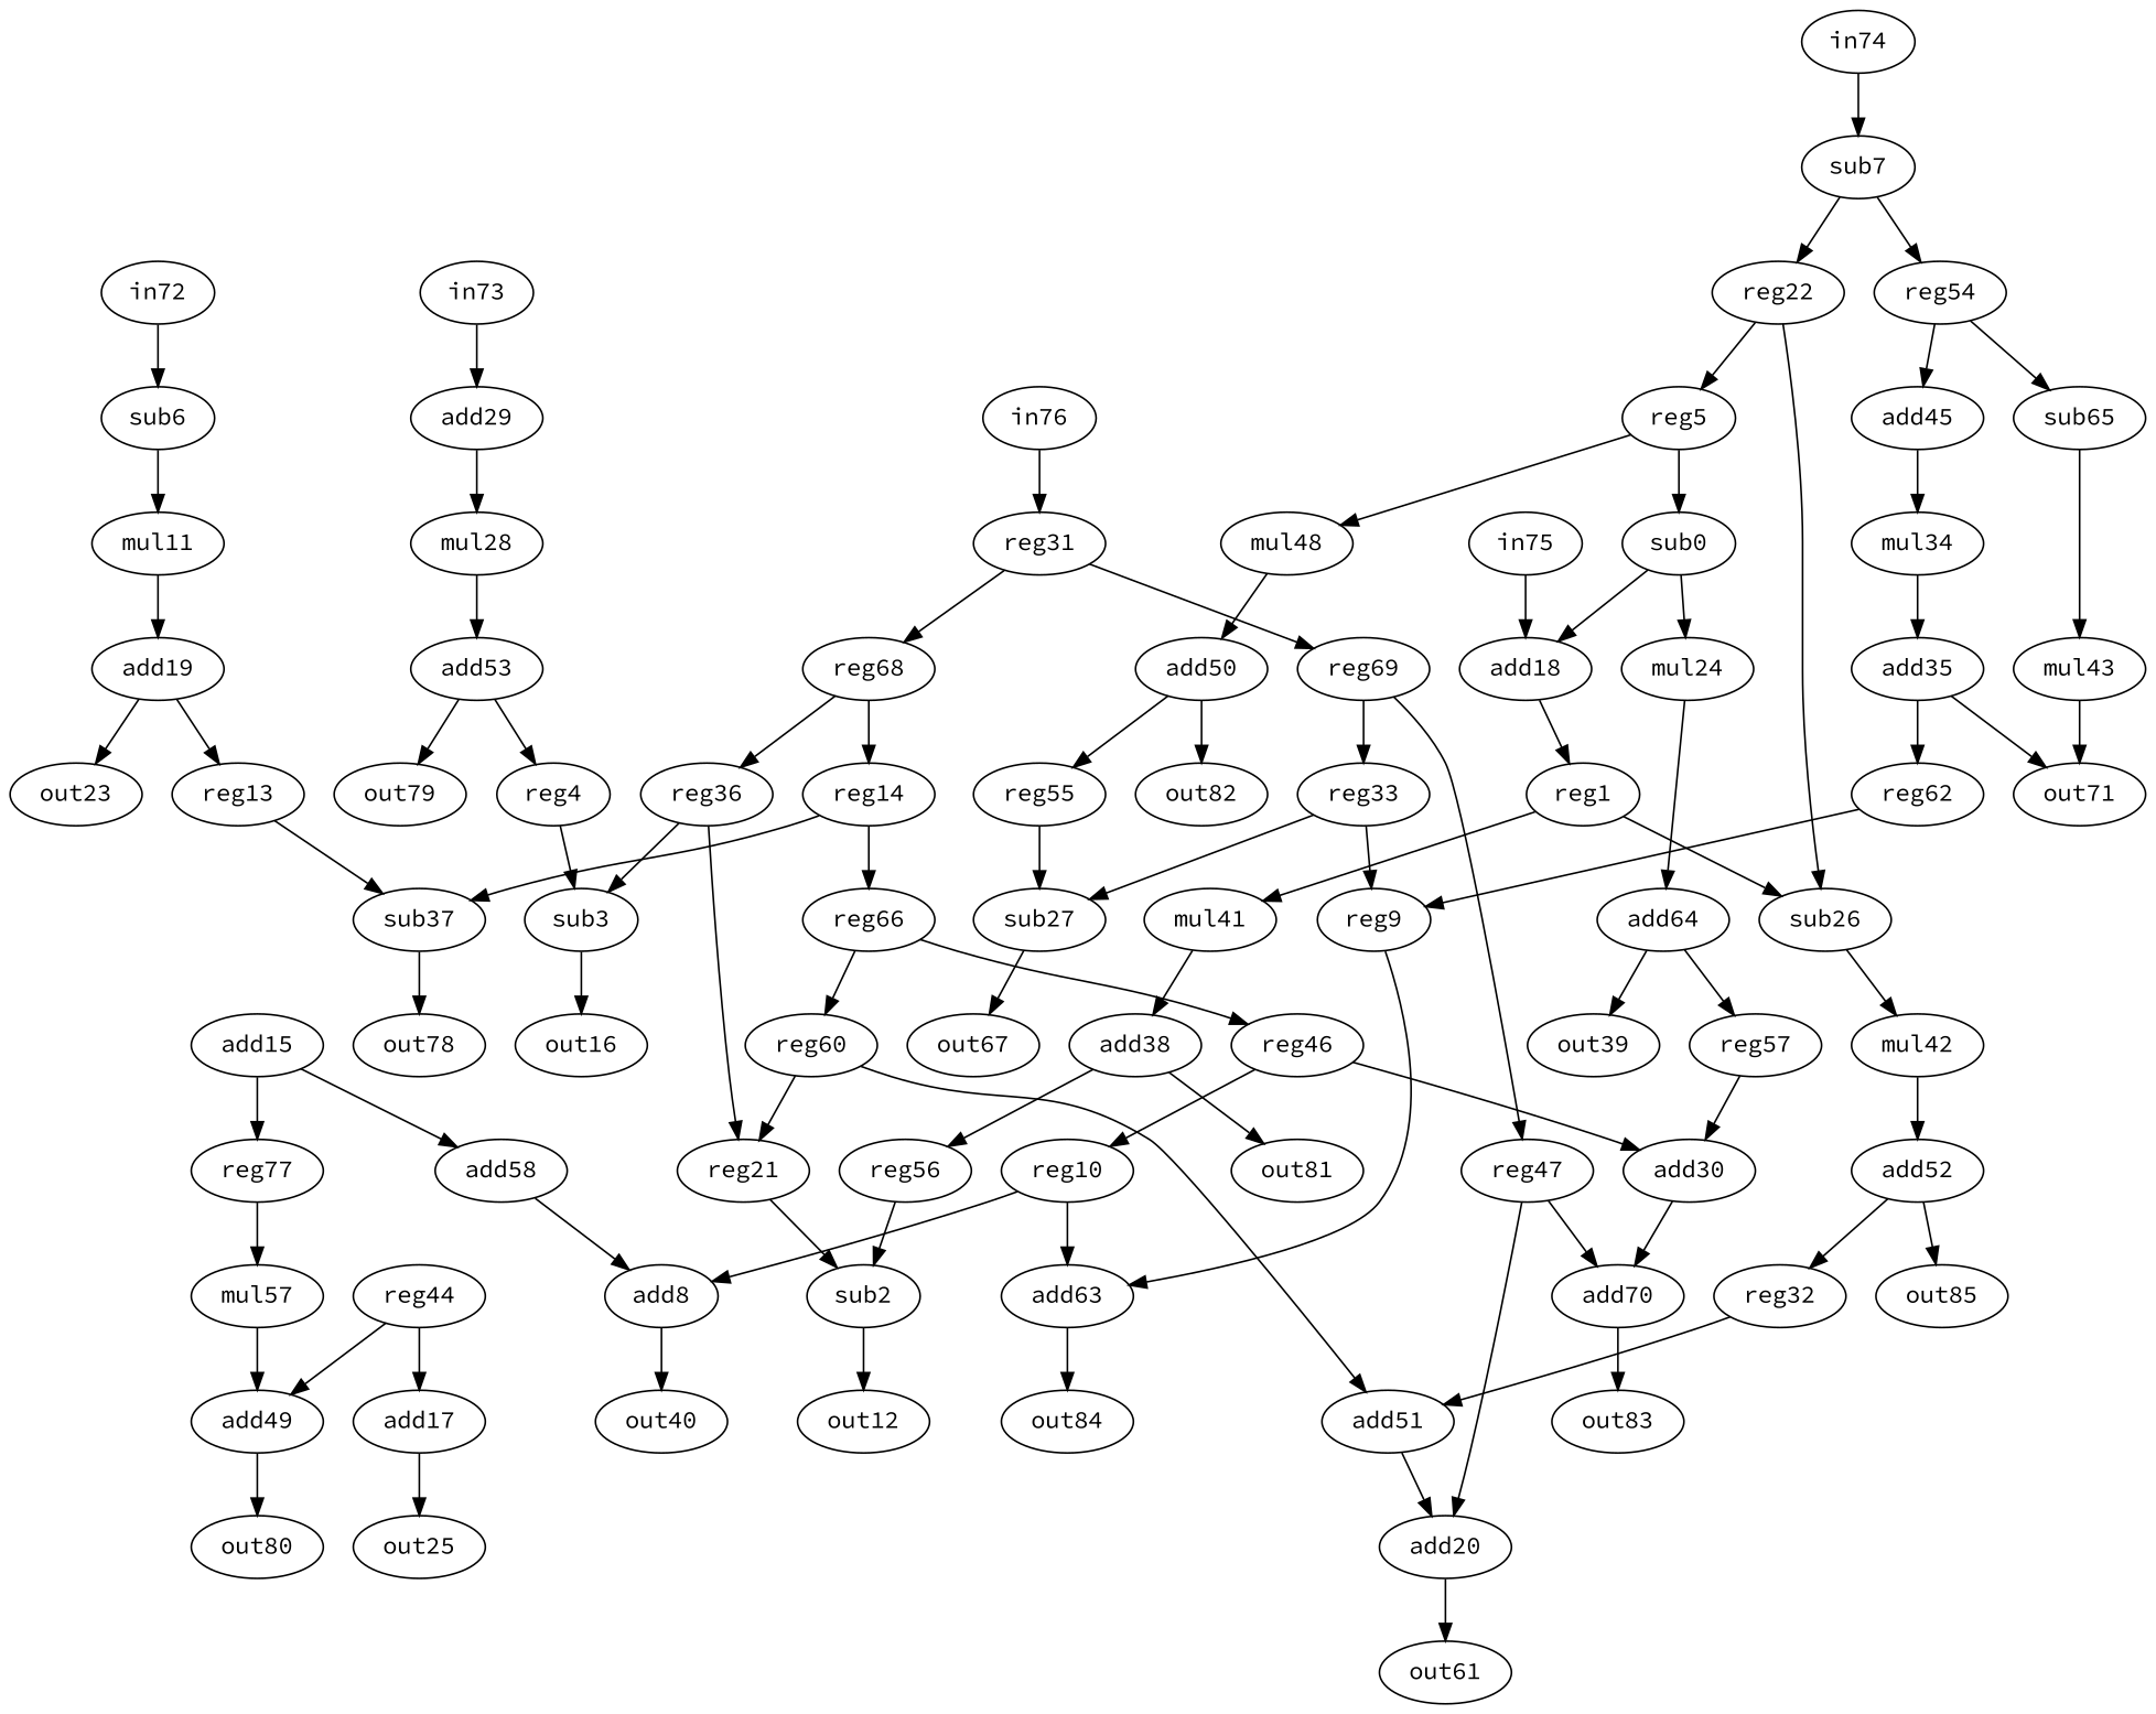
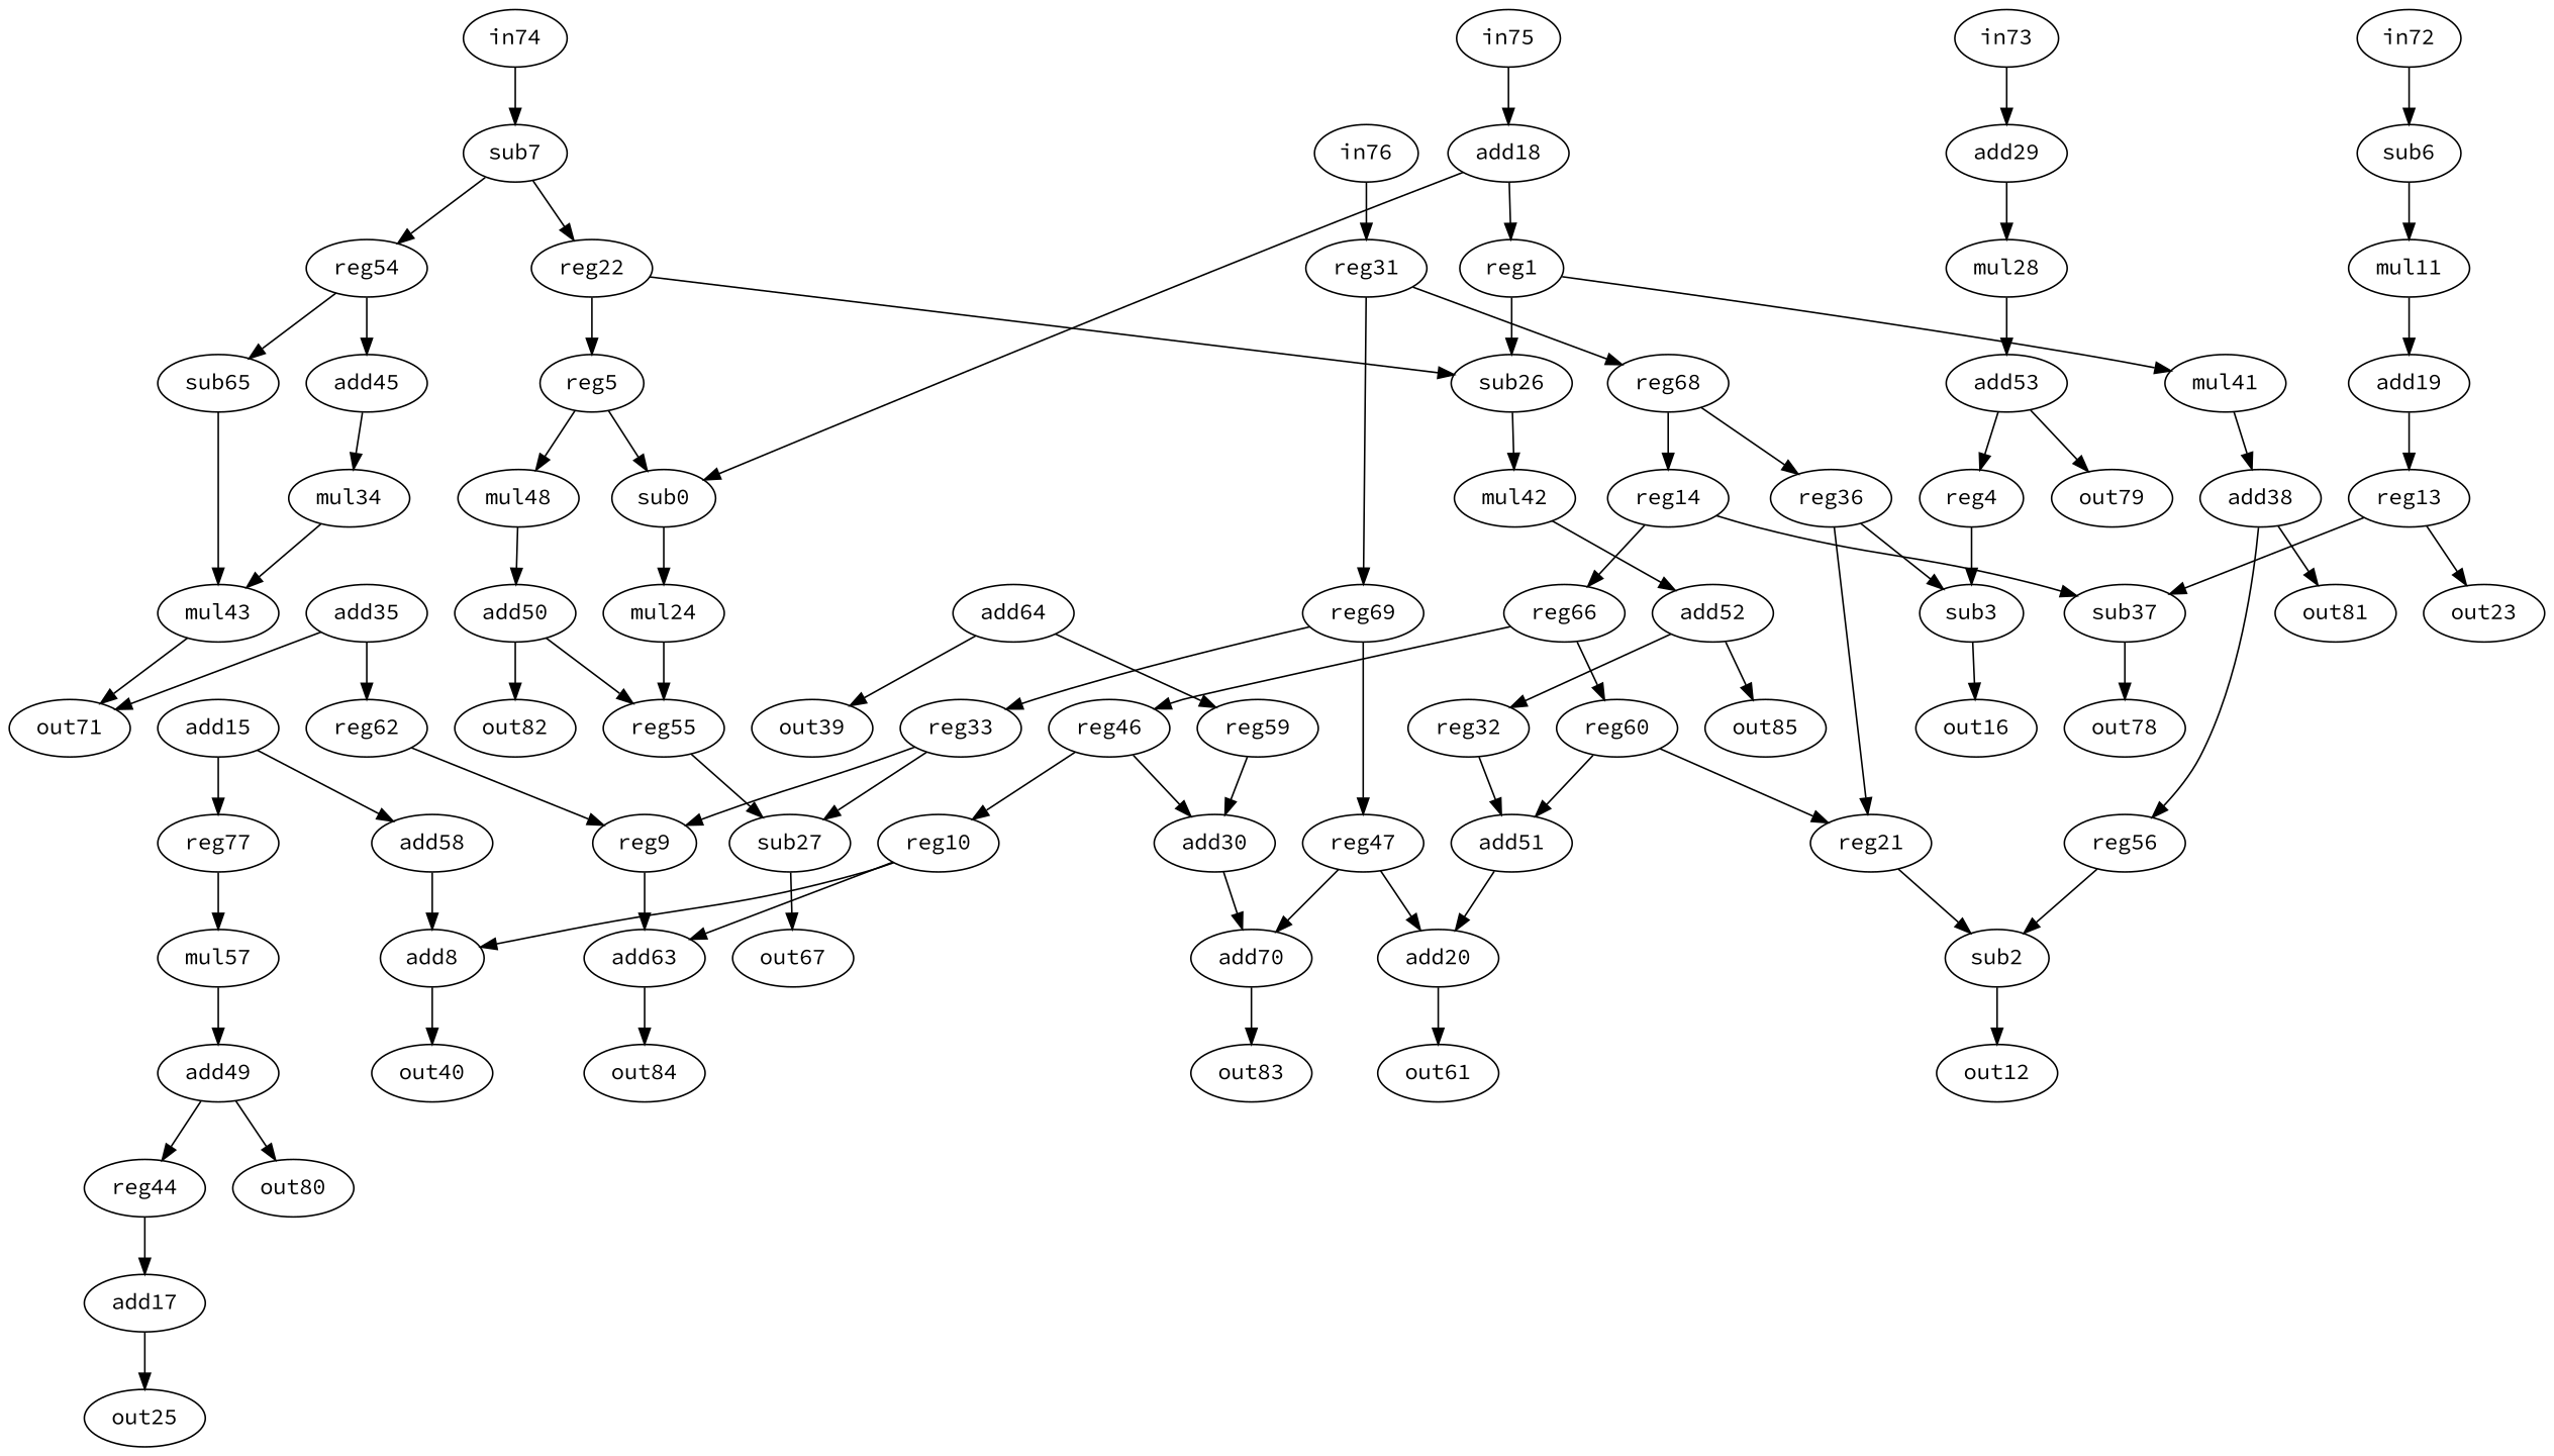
  digraph {
    fontname="Source Code Pro"
    node [fontname="Source Code Pro" op=reg]
    edge [fontname="Source Code Pro" port=0 w=0]
    n1 [label=sub0 op=add]
    n2 [label=mul24 op=muli value=2]
    n3 [label=add64 op=addi value=2]
    n4 [label=reg1]
    n5 [label=sub26 op=sub]
    n6 [label=mul41 op=muli value=2]
    n7 [label=mul42 op=muli value=2]
    n8 [label=add38 op=addi value=2]
    n9 [label=sub2 op=sub]
    n10 [label=out12 op=out]
    n11 [label=sub3 op=sub]
    n12 [label=out16 op=out]
    n13 [label=reg4]
    n14 [label=reg5]
    n15 [label=mul48 op=muli value=2]
    n16 [label=add50 op=addi value=2]
    n17 [label=sub6 op=subi value=2]
    n18 [label=mul11 op=muli value=2]
    n19 [label=add19 op=addi value=2]
    n20 [label=sub7 op=subi value=2]
    n21 [label=reg22]
    n22 [label=reg54]
    n23 [label=add45 op=addi value=2]
    n24 [label=sub65 op=subi value=2]
    n25 [label=add8 op=add]
    n26 [label=out40 op=out]
    n27 [label=reg9]
    n28 [label=add63 op=add]
    n29 [label=out84 op=out]
    n30 [label=reg10]
    n31 [label=reg13]
    n32 [label=out23 op=out]
    n33 [label=sub37 op=sub]
    n34 [label=out78 op=out]
    n35 [label=reg14]
    n36 [label=reg66]
    n37 [label=reg46]
    n38 [label=reg60]
    n39 [label=add15 op=addi value=2]
    n40 [label=add58]
    n41 [label=reg77]
    n42 [label=mul57 op=muli value=2]
    n43 [label=add17 op=addi value=2]
    n44 [label=out25 op=out]
    n45 [label=add18 op=addi value=2]
    n46 [label=add20 op=add]
    n47 [label=out61 op=out]
    n48 [label=reg21]
    n49 [label=out39 op=out]
-   n50 [label=reg57]
+   n50 [label=reg59]
    n51 [label=add52 op=addi value=2]
    n52 [label=sub27 op=sub]
    n53 [label=out67 op=out]
    n54 [label=mul28 op=muli value=2]
    n55 [label=add53 op=addi value=2]
    n56 [label=out79 op=out]
    n57 [label=add29 op=addi value=2]
    n58 [label=add30 op=add]
    n59 [label=add70 op=add]
    n60 [label=out83 op=out]
    n61 [label=reg31]
    n62 [label=reg68]
    n63 [label=reg69]
    n64 [label=reg36]
    n65 [label=reg33]
    n66 [label=reg47]
    n67 [label=reg32]
    n68 [label=add51 op=add]
    n69 [label=mul34 op=muli value=2]
    n70 [label=add35 op=addi value=2]
    n71 [label=reg62]
    n72 [label=out71 op=out]
    n73 [label=reg56]
    n74 [label=out81 op=out]
    n75 [label=out85 op=out]
    n76 [label=mul43 op=muli value=2]
    n77 [label=reg44]
    n78 [label=reg55]
    n79 [label=out82 op=out]
    n80 [label=add49 op=addi value=2]
    n81 [label=out80 op=out]
    n82 [label=in72 op=in]
    n83 [label=in73 op=in]
    n84 [label=in74 op=in]
    n85 [label=in75 op=in]
    n86 [label=in76 op=in]
    n1 -> n2
-   n2 -> n3
+   n2 -> n78
    n3 -> n49
    n3 -> n50
    n4 -> n5
    n4 -> n6
    n5 -> n7
    n6 -> n8
    n7 -> n51
    n8 -> n73
    n8 -> n74
    n9 -> n10
    n11 -> n12
    n13 -> n11
    n14 -> n1
    n14 -> n15
    n15 -> n16
    n16 -> n78
    n16 -> n79
    n17 -> n18
    n18 -> n19
    n19 -> n31
-   n19 -> n32
+   n31 -> n32
    n20 -> n21
    n20 -> n22
    n21 -> n5 [port=1]
    n21 -> n14
    n22 -> n23
    n22 -> n24
    n23 -> n69
    n24 -> n76
    n25 -> n26
    n27 -> n28
    n28 -> n29
    n30 -> n25
    n30 -> n28 [port=1]
    n31 -> n33
    n33 -> n34
    n35 -> n33 [port=1]
    n35 -> n36
    n36 -> n37
    n36 -> n38
    n37 -> n30
    n37 -> n58
    n38 -> n48 [port=1]
    n38 -> n68 [port=1]
    n39 -> n40
    n39 -> n41
    n40 -> n25 [port=1]
    n41 -> n42
    n42 -> n80
    n43 -> n44
-   n1 -> n45 [port=1]
+   n45 -> n1 [port=1]
    n45 -> n4
    n46 -> n47
    n48 -> n9
    n50 -> n58 [port=1]
    n51 -> n67
    n51 -> n75
    n52 -> n53
    n54 -> n55
    n55 -> n13
    n55 -> n56
    n57 -> n54
    n58 -> n59
    n59 -> n60
    n61 -> n62
    n61 -> n63
    n62 -> n35
    n62 -> n64
    n63 -> n65
    n63 -> n66
    n64 -> n11 [port=1]
    n64 -> n48
    n65 -> n27
    n65 -> n52
    n66 -> n46
    n66 -> n59 [port=1]
    n67 -> n68
    n68 -> n46 [port=1]
-   n69 -> n70
+   n69 -> n76
    n70 -> n71
    n70 -> n72
    n71 -> n27 [port=1]
    n73 -> n9 [port=1]
    n76 -> n72
    n77 -> n43
    n78 -> n52 [port=1]
-   n77 -> n80
+   n80 -> n77
    n80 -> n81
    n82 -> n17
    n83 -> n57
    n84 -> n20
    n85 -> n45
    n86 -> n61
  }
